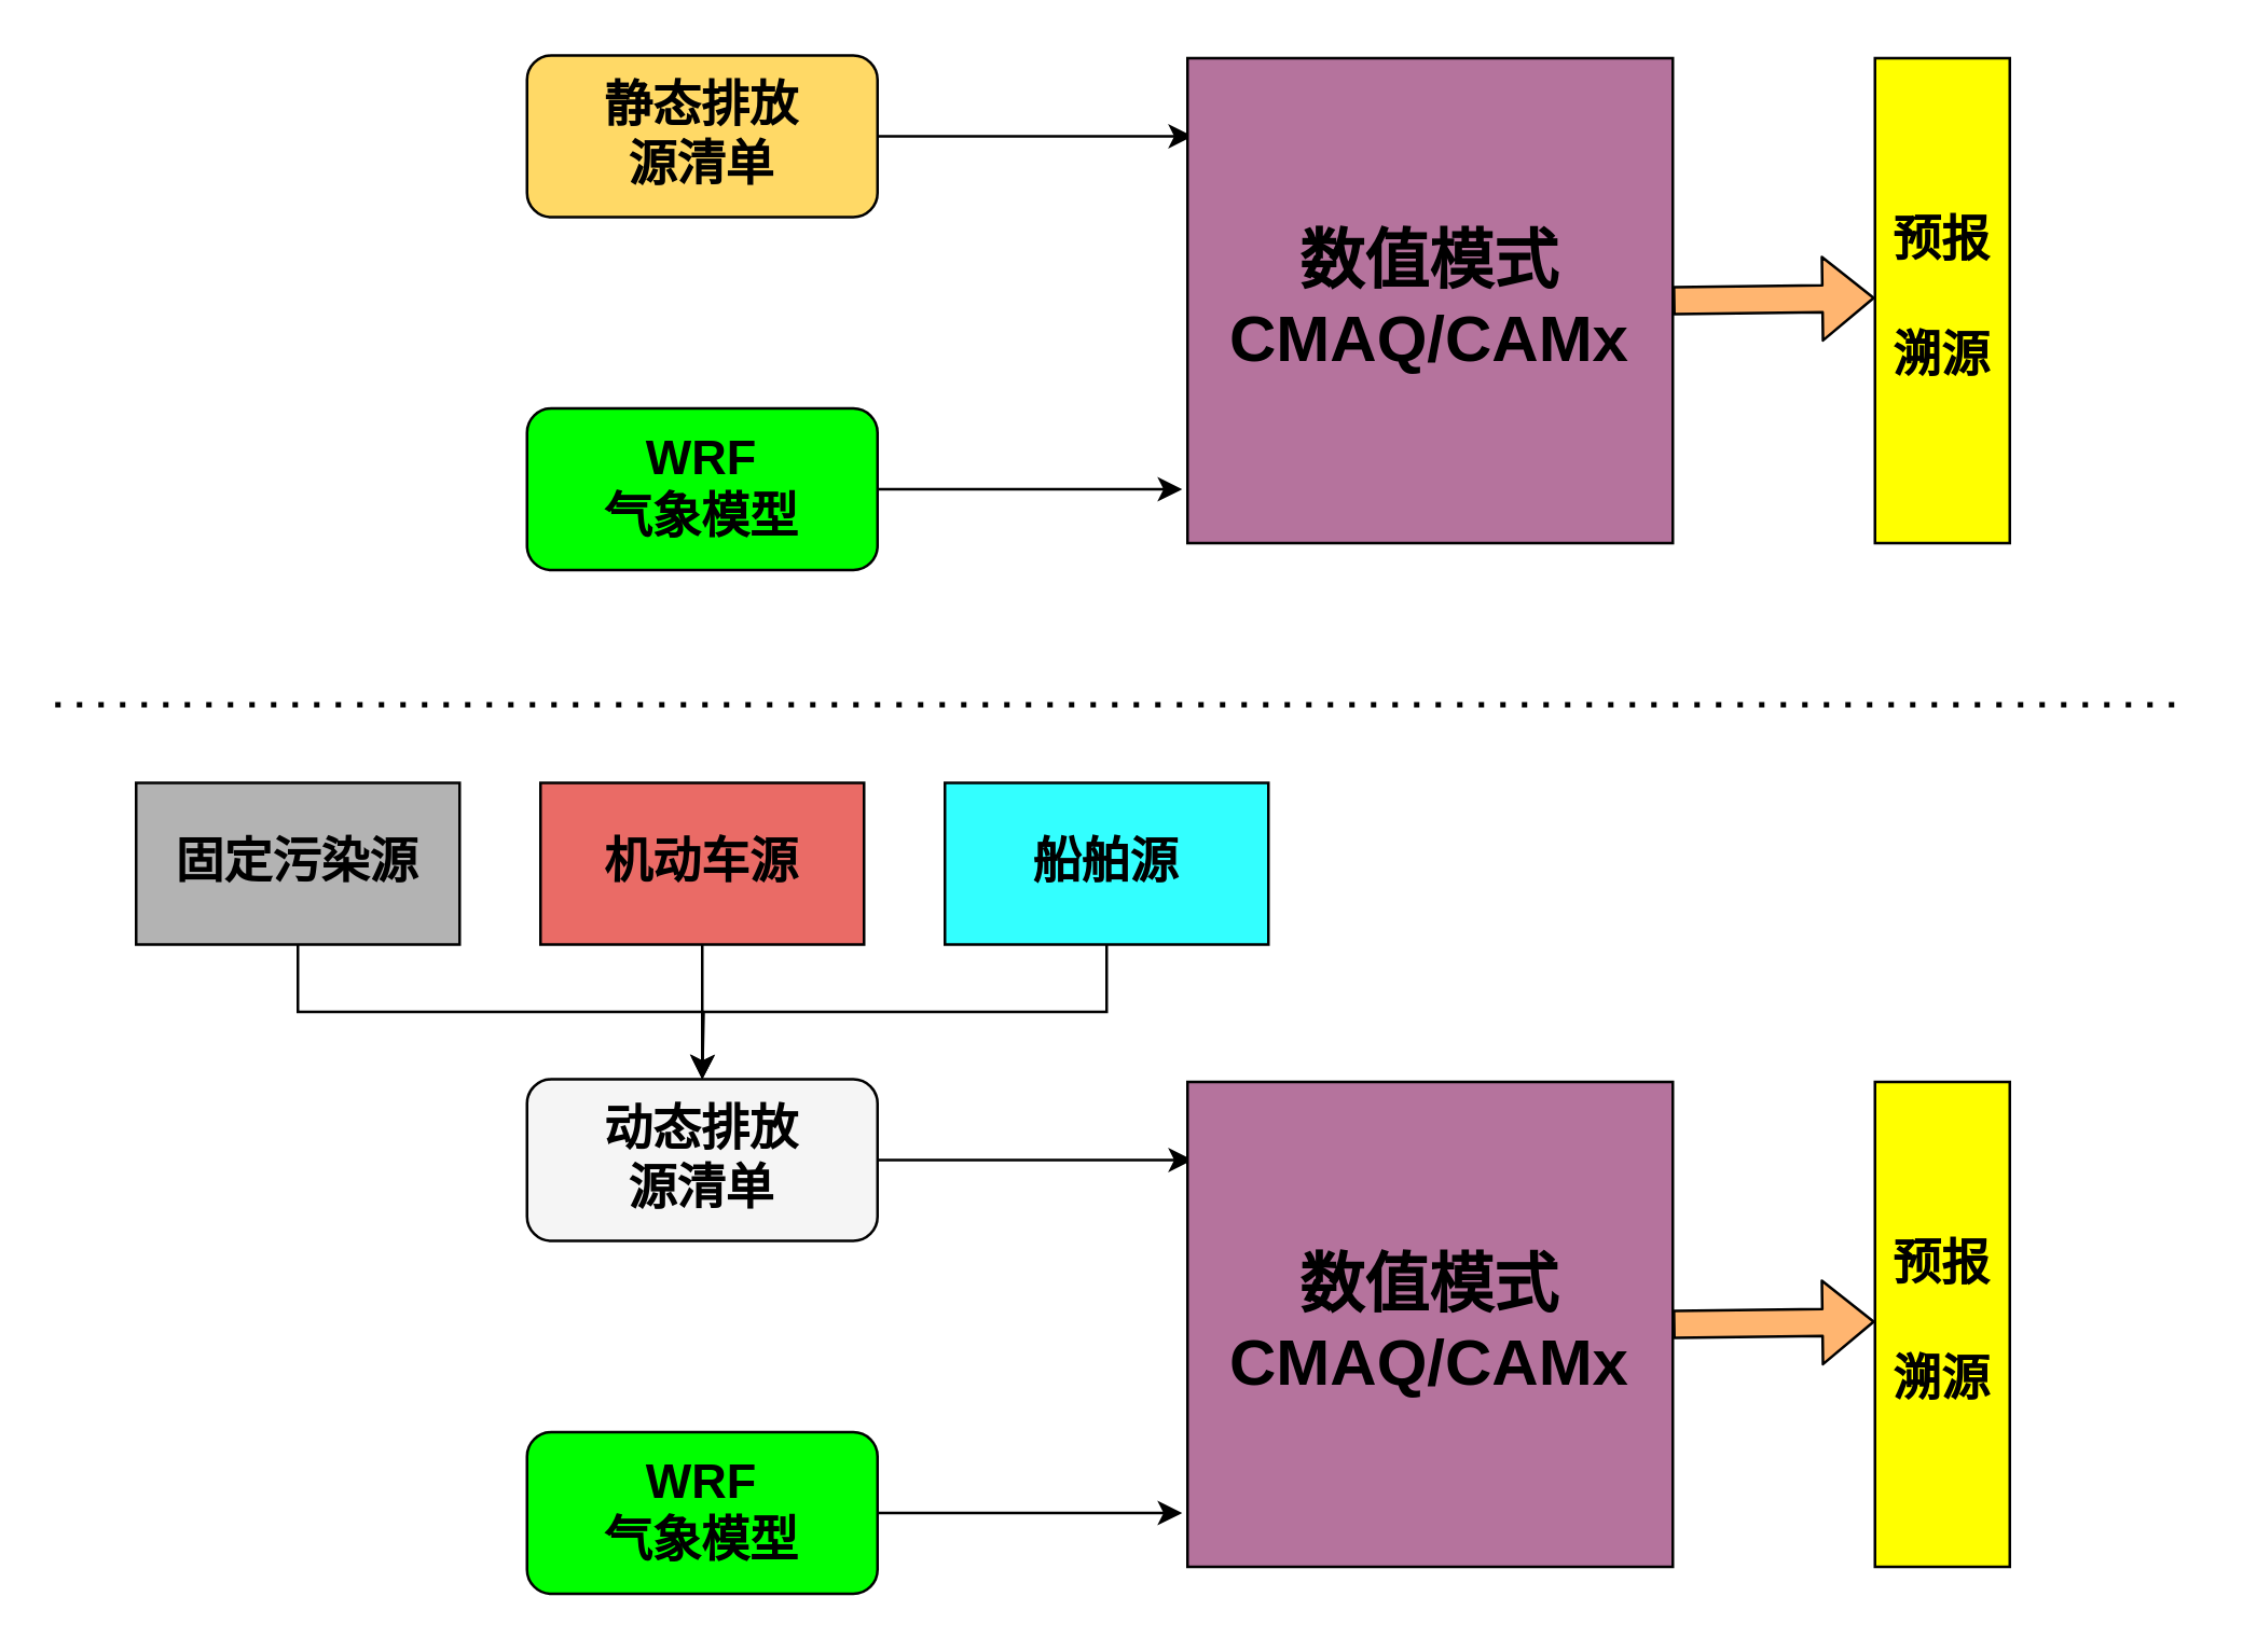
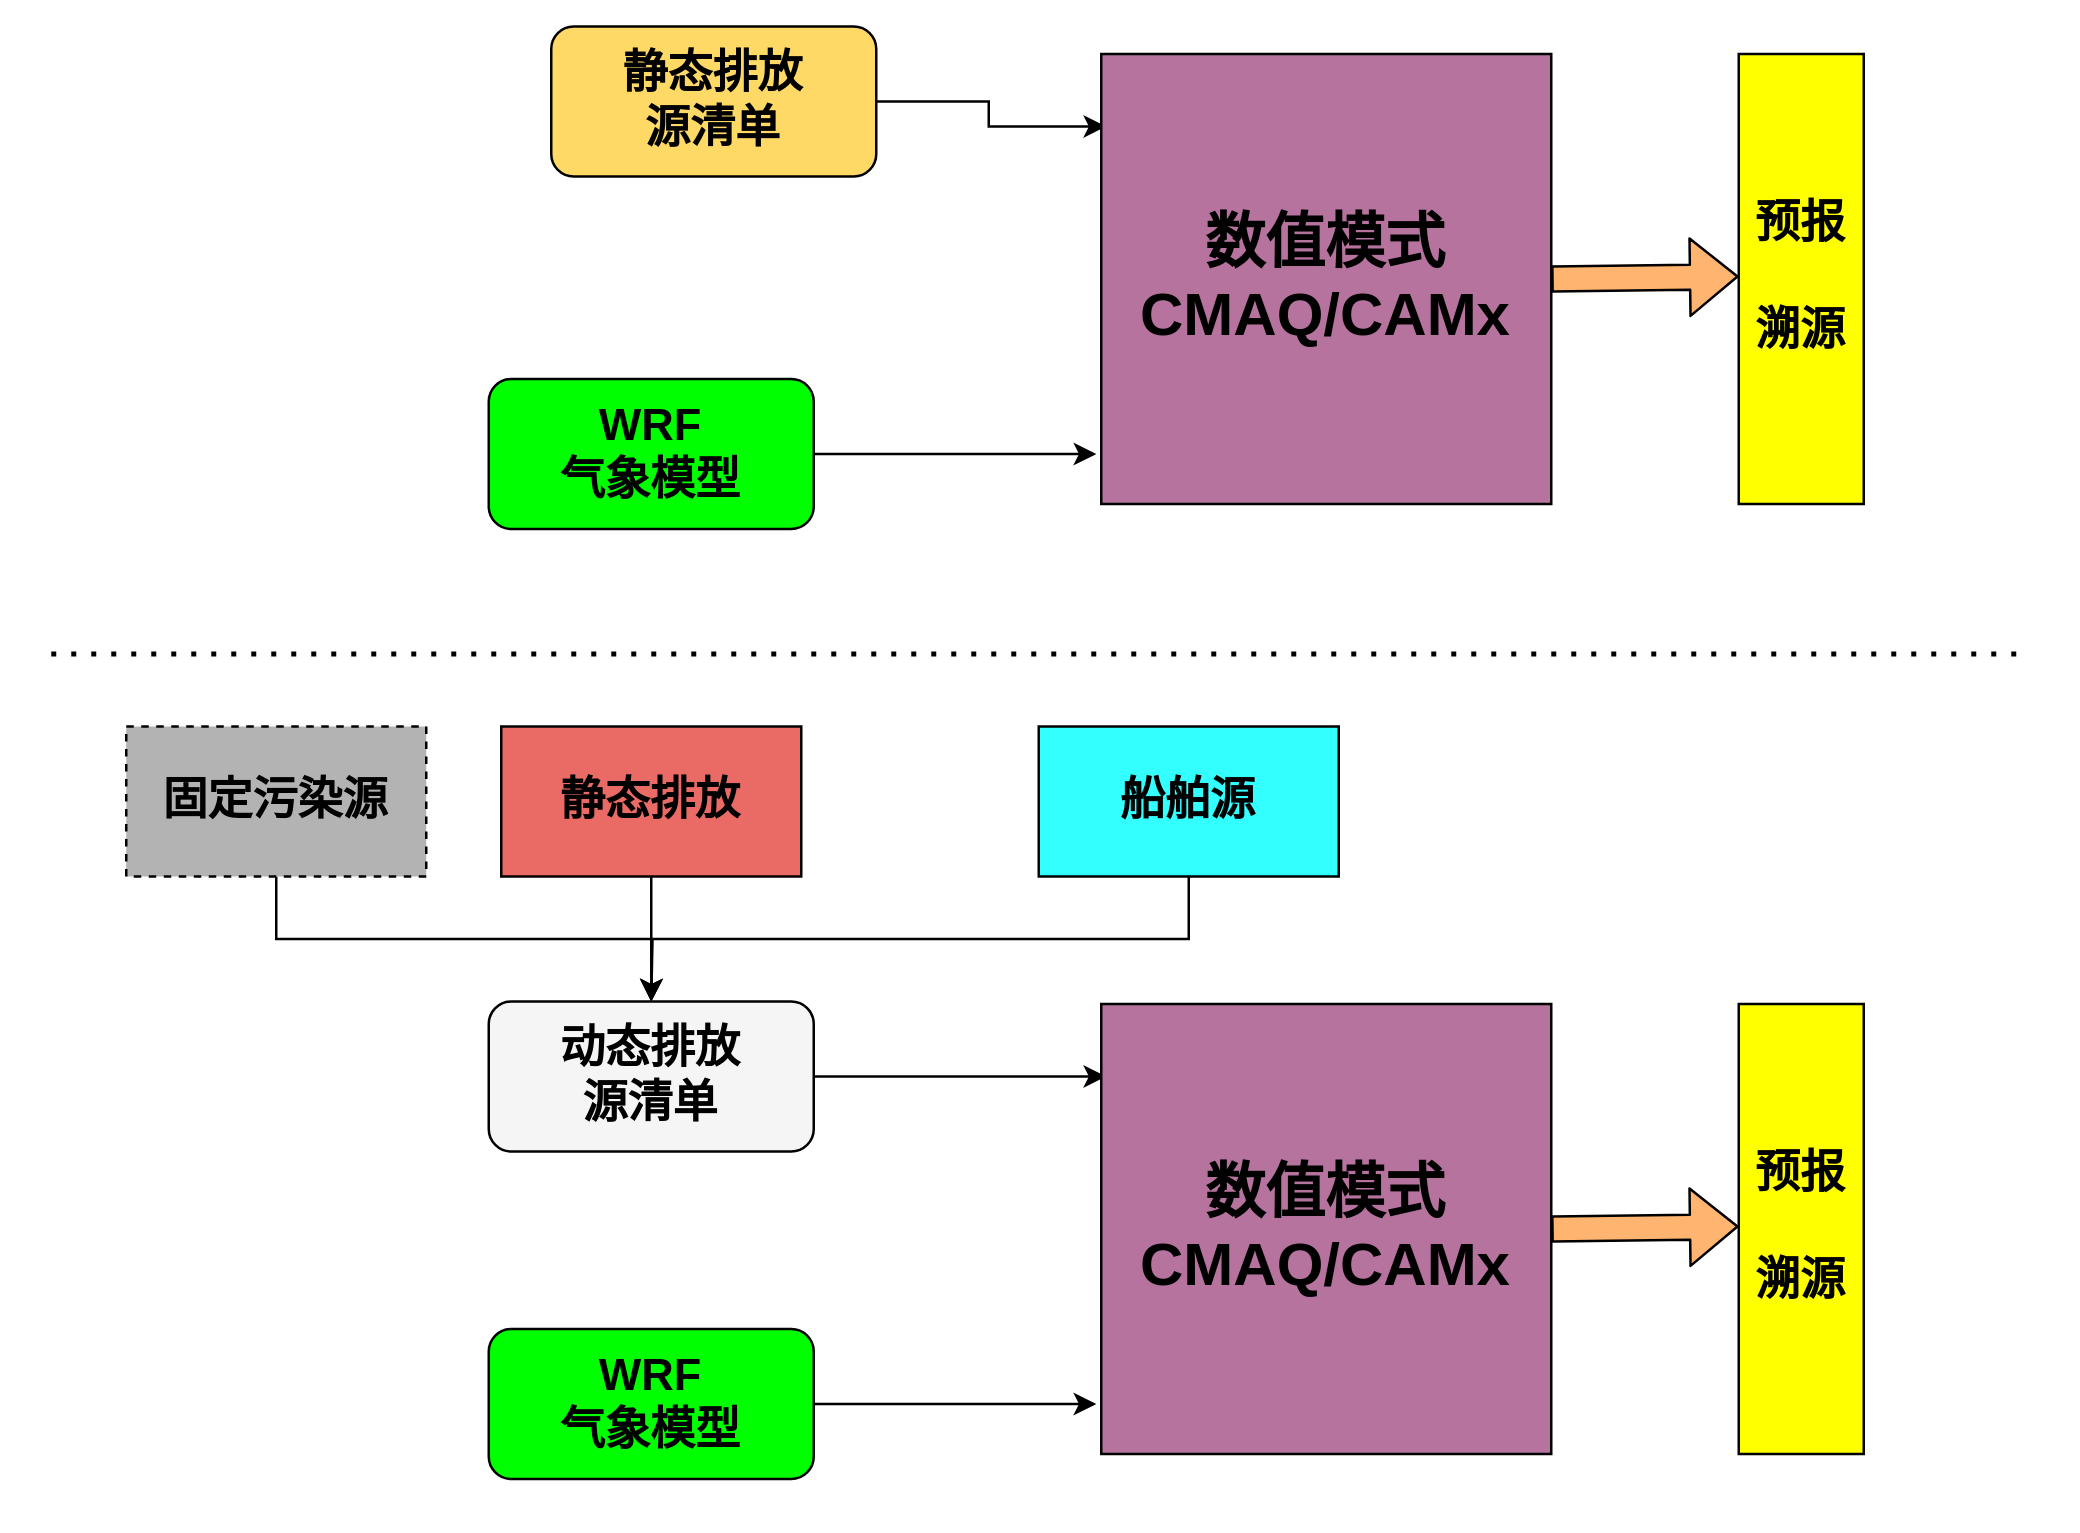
  <mxCell id="0" />
  <mxCell id="1" parent="0" />
  <mxCell id="2" style="edgeStyle=orthogonalEdgeStyle;rounded=0;orthogonalLoop=1;jettySize=auto;html=1;exitX=1;exitY=0.5;exitDx=0;exitDy=0;entryX=0.011;entryY=0.161;entryDx=0;entryDy=0;entryPerimeter=0;" edge="1" parent="1" source="3" target="6"><mxGeometry relative="1" as="geometry"><mxPoint x="440" y="51" as="targetPoint" /></mxGeometry></mxCell>
- <mxCell id="3" value="&lt;font style=&quot;font-size: 18px&quot;&gt;&lt;b&gt;静态&lt;/b&gt;&lt;b&gt;排放&lt;br&gt;源清单&lt;/b&gt;&lt;b&gt;&lt;br&gt;&lt;/b&gt;&lt;/font&gt;" style="rounded=1;whiteSpace=wrap;html=1;fillColor=#FFD966;" vertex="1" parent="1"><mxGeometry x="195" y="20" width="130" height="60" as="geometry" /></mxCell>
+ <mxCell id="3" value="&lt;font style=&quot;font-size: 18px&quot;&gt;&lt;b&gt;静态&lt;/b&gt;&lt;b&gt;排放&lt;br&gt;源清单&lt;/b&gt;&lt;b&gt;&lt;br&gt;&lt;/b&gt;&lt;/font&gt;" style="rounded=1;whiteSpace=wrap;html=1;fillColor=#FFD966;" vertex="1" parent="1"><mxGeometry x="220" y="10" width="130" height="60" as="geometry" /></mxCell>
  <mxCell id="4" style="edgeStyle=orthogonalEdgeStyle;rounded=0;orthogonalLoop=1;jettySize=auto;html=1;exitX=1;exitY=0.5;exitDx=0;exitDy=0;entryX=-0.011;entryY=0.889;entryDx=0;entryDy=0;entryPerimeter=0;" edge="1" parent="1" source="5" target="6"><mxGeometry relative="1" as="geometry" /></mxCell>
  <mxCell id="5" value="&lt;font style=&quot;font-size: 18px&quot;&gt;&lt;b&gt;WRF&lt;br&gt;&lt;/b&gt;&lt;b&gt;气象模型&lt;/b&gt;&lt;/font&gt;" style="rounded=1;whiteSpace=wrap;html=1;fillColor=#00FF00;" vertex="1" parent="1"><mxGeometry x="195" y="151" width="130" height="60" as="geometry" /></mxCell>
  <mxCell id="6" value="&lt;font style=&quot;font-size: 24px&quot;&gt;&lt;b&gt;数值模式&lt;br&gt;CMAQ/CAMx&lt;/b&gt;&lt;/font&gt;" style="whiteSpace=wrap;html=1;aspect=fixed;fillColor=#B5739D;" vertex="1" parent="1"><mxGeometry x="440" y="21" width="180" height="180" as="geometry" /></mxCell>
  <mxCell id="7" value="&lt;span style=&quot;font-size: 18px&quot;&gt;&lt;b&gt;预报&lt;br&gt;&lt;br&gt;&lt;/b&gt;&lt;/span&gt;&lt;font style=&quot;font-size: 18px&quot;&gt;&lt;b&gt;溯源&lt;/b&gt;&lt;/font&gt;" style="rounded=0;whiteSpace=wrap;html=1;fillColor=#FFFF00;" vertex="1" parent="1"><mxGeometry x="695" y="21" width="50" height="180" as="geometry" /></mxCell>
  <mxCell id="8" value="" style="shape=flexArrow;endArrow=classic;html=1;entryX=0;entryY=0.55;entryDx=0;entryDy=0;entryPerimeter=0;fillColor=#FFB570;" edge="1" parent="1"><mxGeometry width="50" height="50" relative="1" as="geometry"><mxPoint x="620" y="111" as="sourcePoint" /><mxPoint x="695" y="110" as="targetPoint" /></mxGeometry></mxCell>
  <mxCell id="9" style="edgeStyle=orthogonalEdgeStyle;rounded=0;orthogonalLoop=1;jettySize=auto;html=1;exitX=1;exitY=0.5;exitDx=0;exitDy=0;entryX=0.011;entryY=0.161;entryDx=0;entryDy=0;entryPerimeter=0;" edge="1" parent="1" source="10" target="13"><mxGeometry relative="1" as="geometry"><mxPoint x="440" y="431" as="targetPoint" /></mxGeometry></mxCell>
  <mxCell id="10" value="&lt;font style=&quot;font-size: 18px&quot;&gt;&lt;b&gt;动态&lt;/b&gt;&lt;b&gt;排放&lt;br&gt;源清单&lt;/b&gt;&lt;b&gt;&lt;br&gt;&lt;/b&gt;&lt;/font&gt;" style="rounded=1;whiteSpace=wrap;html=1;fillColor=#f5f5f5;" vertex="1" parent="1"><mxGeometry x="195" y="400" width="130" height="60" as="geometry" /></mxCell>
  <mxCell id="11" style="edgeStyle=orthogonalEdgeStyle;rounded=0;orthogonalLoop=1;jettySize=auto;html=1;exitX=1;exitY=0.5;exitDx=0;exitDy=0;entryX=-0.011;entryY=0.889;entryDx=0;entryDy=0;entryPerimeter=0;" edge="1" parent="1" source="12" target="13"><mxGeometry relative="1" as="geometry" /></mxCell>
  <mxCell id="12" value="&lt;font style=&quot;font-size: 18px&quot;&gt;&lt;b&gt;WRF&lt;br&gt;&lt;/b&gt;&lt;b&gt;气象模型&lt;/b&gt;&lt;/font&gt;" style="rounded=1;whiteSpace=wrap;html=1;fillColor=#00FF00;" vertex="1" parent="1"><mxGeometry x="195" y="531" width="130" height="60" as="geometry" /></mxCell>
  <mxCell id="13" value="&lt;font style=&quot;font-size: 24px&quot;&gt;&lt;b&gt;数值模式&lt;br&gt;CMAQ/CAMx&lt;/b&gt;&lt;/font&gt;" style="whiteSpace=wrap;html=1;aspect=fixed;fillColor=#B5739D;" vertex="1" parent="1"><mxGeometry x="440" y="401" width="180" height="180" as="geometry" /></mxCell>
  <mxCell id="14" value="&lt;span style=&quot;font-size: 18px&quot;&gt;&lt;b&gt;预报&lt;br&gt;&lt;br&gt;&lt;/b&gt;&lt;/span&gt;&lt;font style=&quot;font-size: 18px&quot;&gt;&lt;b&gt;溯源&lt;/b&gt;&lt;/font&gt;" style="rounded=0;whiteSpace=wrap;html=1;fillColor=#FFFF00;" vertex="1" parent="1"><mxGeometry x="695" y="401" width="50" height="180" as="geometry" /></mxCell>
  <mxCell id="15" value="" style="shape=flexArrow;endArrow=classic;html=1;entryX=0;entryY=0.55;entryDx=0;entryDy=0;entryPerimeter=0;fillColor=#FFB570;" edge="1" parent="1"><mxGeometry width="50" height="50" relative="1" as="geometry"><mxPoint x="620" y="491" as="sourcePoint" /><mxPoint x="695" y="490" as="targetPoint" /></mxGeometry></mxCell>
- <mxCell id="16" style="edgeStyle=orthogonalEdgeStyle;rounded=0;orthogonalLoop=1;jettySize=auto;html=1;exitX=0.5;exitY=1;exitDx=0;exitDy=0;entryX=0.5;entryY=0;entryDx=0;entryDy=0;endArrow=open;" edge="1" parent="1" source="17" target="10"><mxGeometry relative="1" as="geometry" /></mxCell>
- <mxCell id="17" value="&lt;b&gt;&lt;font style=&quot;font-size: 18px&quot;&gt;固定污染源&lt;/font&gt;&lt;/b&gt;" style="rounded=0;whiteSpace=wrap;html=1;fillColor=#B3B3B3;" vertex="1" parent="1"><mxGeometry x="50" y="290" width="120" height="60" as="geometry" /></mxCell>
+ <mxCell id="16" style="edgeStyle=orthogonalEdgeStyle;rounded=0;orthogonalLoop=1;jettySize=auto;html=1;exitX=0.5;exitY=1;exitDx=0;exitDy=0;entryX=0.5;entryY=0;entryDx=0;entryDy=0;" edge="1" parent="1" source="17" target="10"><mxGeometry relative="1" as="geometry" /></mxCell>
+ <mxCell id="17" value="&lt;b&gt;&lt;font style=&quot;font-size: 18px&quot;&gt;固定污染源&lt;/font&gt;&lt;/b&gt;" style="rounded=0;whiteSpace=wrap;html=1;fillColor=#B3B3B3;dashed=1;" vertex="1" parent="1"><mxGeometry x="50" y="290" width="120" height="60" as="geometry" /></mxCell>
  <mxCell id="18" style="edgeStyle=orthogonalEdgeStyle;rounded=0;orthogonalLoop=1;jettySize=auto;html=1;exitX=0.5;exitY=1;exitDx=0;exitDy=0;" edge="1" parent="1" source="19"><mxGeometry relative="1" as="geometry"><mxPoint x="260" y="400" as="targetPoint" /></mxGeometry></mxCell>
- <mxCell id="19" value="&lt;font style=&quot;font-size: 18px&quot;&gt;&lt;b&gt;机动车源&lt;/b&gt;&lt;/font&gt;" style="rounded=0;whiteSpace=wrap;html=1;fillColor=#EA6B66;" vertex="1" parent="1"><mxGeometry x="200" y="290" width="120" height="60" as="geometry" /></mxCell>
+ <mxCell id="19" value="&lt;font style=&quot;font-size: 18px&quot;&gt;&lt;b&gt;静态排放&lt;/b&gt;&lt;/font&gt;" style="rounded=0;whiteSpace=wrap;html=1;fillColor=#EA6B66;" vertex="1" parent="1"><mxGeometry x="200" y="290" width="120" height="60" as="geometry" /></mxCell>
  <mxCell id="20" style="edgeStyle=orthogonalEdgeStyle;rounded=0;orthogonalLoop=1;jettySize=auto;html=1;exitX=0.5;exitY=1;exitDx=0;exitDy=0;" edge="1" parent="1" source="21"><mxGeometry relative="1" as="geometry"><mxPoint x="260" y="400" as="targetPoint" /></mxGeometry></mxCell>
- <mxCell id="21" value="&lt;font style=&quot;font-size: 18px&quot;&gt;&lt;b&gt;船舶源&lt;/b&gt;&lt;/font&gt;" style="rounded=0;whiteSpace=wrap;html=1;fillColor=#33FFFF;" vertex="1" parent="1"><mxGeometry x="350" y="290" width="120" height="60" as="geometry" /></mxCell>
+ <mxCell id="21" value="&lt;font style=&quot;font-size: 18px&quot;&gt;&lt;b&gt;船舶源&lt;/b&gt;&lt;/font&gt;" style="rounded=0;whiteSpace=wrap;html=1;fillColor=#33FFFF;" vertex="1" parent="1"><mxGeometry x="415" y="290" width="120" height="60" as="geometry" /></mxCell>
  <mxCell id="22" value="" style="endArrow=none;dashed=1;html=1;dashPattern=1 3;strokeWidth=2;" edge="1" parent="1"><mxGeometry width="50" height="50" relative="1" as="geometry"><mxPoint x="20" y="261" as="sourcePoint" /><mxPoint x="810" y="261" as="targetPoint" /></mxGeometry></mxCell>
